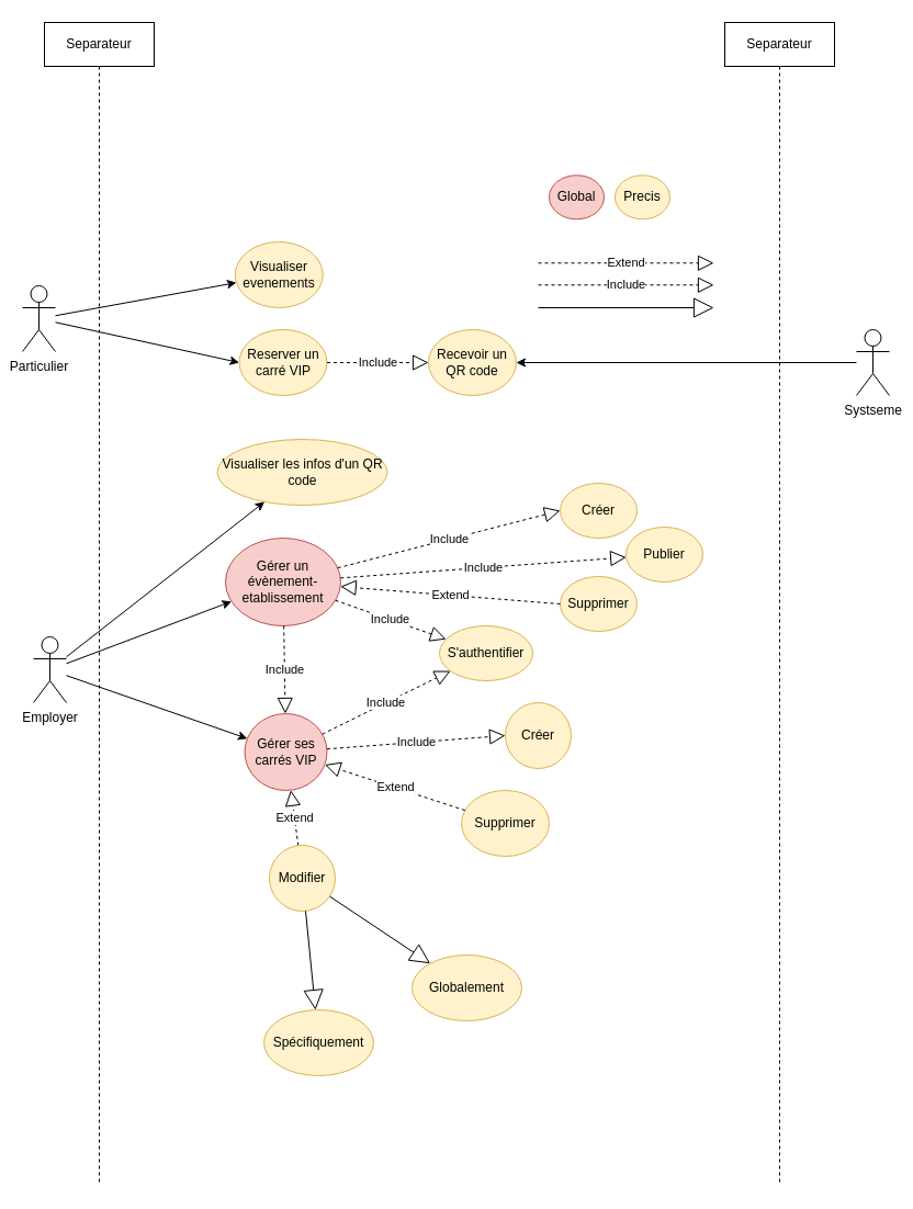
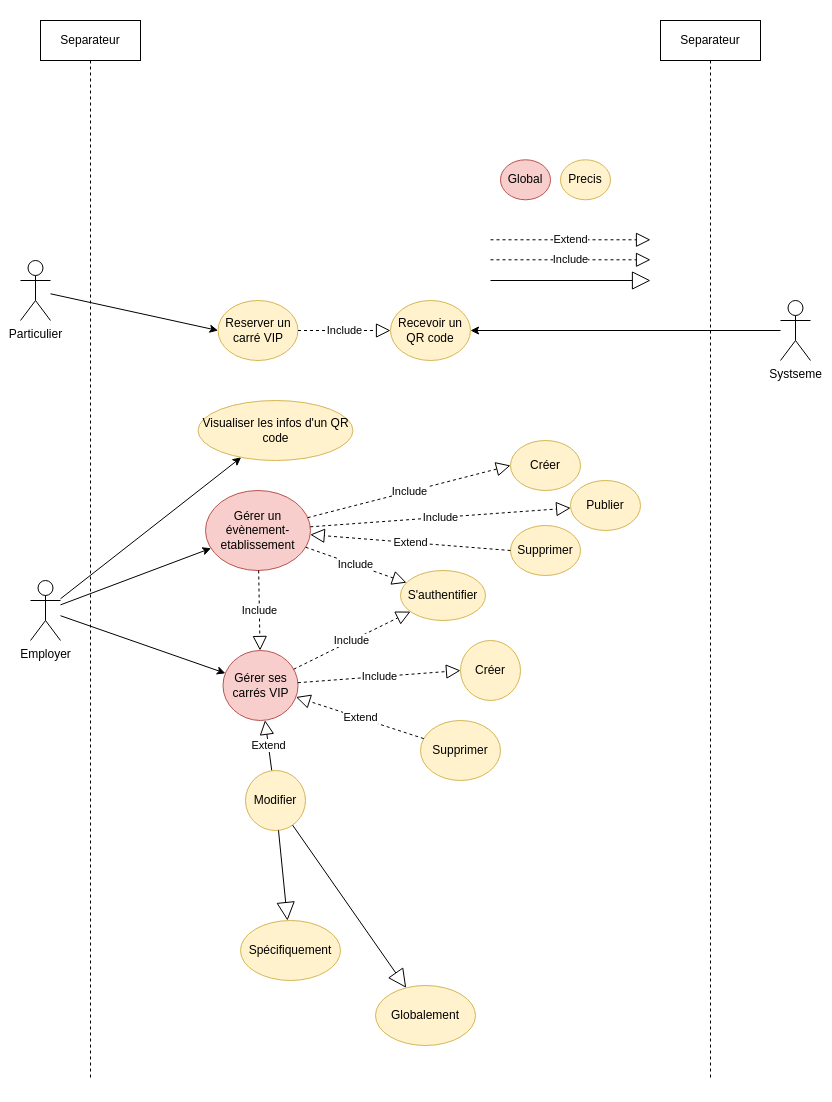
  <mxCell id="0" />
  <mxCell id="1" parent="0" />
  <mxCell id="2" style="edgeStyle=none;html=1;entryX=0;entryY=0.5;entryDx=0;entryDy=0;" parent="1" source="31" target="3" edge="1"><mxGeometry relative="1" as="geometry" /></mxCell>
  <mxCell id="3" value="Reserver un carré VIP" style="ellipse;whiteSpace=wrap;html=1;fillColor=#fff2cc;strokeColor=#d6b656;" parent="1" vertex="1"><mxGeometry x="217.5" y="300" width="80" height="60" as="geometry" /></mxCell>
  <mxCell id="4" value="Visualiser les infos d'un QR code" style="ellipse;whiteSpace=wrap;html=1;fillColor=#fff2cc;strokeColor=#d6b656;" parent="1" vertex="1"><mxGeometry x="197.5" y="400" width="155" height="60" as="geometry" /></mxCell>
  <mxCell id="5" value="Gérer un évènement-etablissement" style="ellipse;whiteSpace=wrap;html=1;fillColor=#f8cecc;strokeColor=#b85450;" parent="1" vertex="1"><mxGeometry x="205" y="490" width="105" height="80" as="geometry" /></mxCell>
  <mxCell id="6" value="Gérer ses carrés VIP" style="ellipse;whiteSpace=wrap;html=1;fillColor=#f8cecc;strokeColor=#b85450;" parent="1" vertex="1"><mxGeometry x="222.5" y="650" width="75" height="70" as="geometry" /></mxCell>
  <mxCell id="7" value="Créer" style="ellipse;whiteSpace=wrap;html=1;fillColor=#fff2cc;strokeColor=#d6b656;" parent="1" vertex="1"><mxGeometry x="510" y="440" width="70" height="50" as="geometry" /></mxCell>
  <mxCell id="8" value="Supprimer" style="ellipse;whiteSpace=wrap;html=1;fillColor=#fff2cc;strokeColor=#d6b656;" parent="1" vertex="1"><mxGeometry x="510" y="525" width="70" height="50" as="geometry" /></mxCell>
  <mxCell id="9" value="Créer" style="ellipse;whiteSpace=wrap;html=1;fillColor=#fff2cc;strokeColor=#d6b656;" parent="1" vertex="1"><mxGeometry x="460" y="640" width="60" height="60" as="geometry" /></mxCell>
  <mxCell id="10" value="Extend" style="endArrow=block;dashed=1;endFill=0;endSize=12;html=1;" parent="1" edge="1"><mxGeometry width="160" relative="1" as="geometry"><mxPoint x="490" y="239.29" as="sourcePoint" /><mxPoint x="650" y="239.29" as="targetPoint" /></mxGeometry></mxCell>
  <mxCell id="11" value="Include" style="endArrow=block;dashed=1;endFill=0;endSize=12;html=1;" parent="1" edge="1"><mxGeometry width="160" relative="1" as="geometry"><mxPoint x="490" y="259.29" as="sourcePoint" /><mxPoint x="650" y="259.29" as="targetPoint" /></mxGeometry></mxCell>
  <mxCell id="12" value="Include" style="endArrow=block;dashed=1;endFill=0;endSize=12;html=1;entryX=0;entryY=0.5;entryDx=0;entryDy=0;" parent="1" source="5" target="7" edge="1"><mxGeometry width="160" relative="1" as="geometry"><mxPoint x="360" y="510" as="sourcePoint" /><mxPoint x="520" y="510" as="targetPoint" /></mxGeometry></mxCell>
  <mxCell id="13" value="Extend" style="endArrow=block;dashed=1;endFill=0;endSize=12;html=1;exitX=0;exitY=0.5;exitDx=0;exitDy=0;" parent="1" source="8" target="5" edge="1"><mxGeometry width="160" relative="1" as="geometry"><mxPoint x="620" y="340" as="sourcePoint" /><mxPoint x="780" y="340" as="targetPoint" /></mxGeometry></mxCell>
- <mxCell id="14" value="Extend" style="endArrow=block;dashed=1;endFill=0;endSize=12;html=1;" parent="1" source="20" target="6" edge="1"><mxGeometry width="160" relative="1" as="geometry"><mxPoint x="630" y="350" as="sourcePoint" /><mxPoint x="790" y="350" as="targetPoint" /></mxGeometry></mxCell>
+ <mxCell id="14" value="Extend" style="endArrow=block;dashed=0;endFill=0;endSize=12;html=1;" parent="1" source="20" target="6" edge="1"><mxGeometry width="160" relative="1" as="geometry"><mxPoint x="630" y="350" as="sourcePoint" /><mxPoint x="790" y="350" as="targetPoint" /></mxGeometry></mxCell>
  <mxCell id="15" value="Include" style="endArrow=block;dashed=1;endFill=0;endSize=12;html=1;entryX=0;entryY=0.5;entryDx=0;entryDy=0;" parent="1" source="6" target="9" edge="1"><mxGeometry width="160" relative="1" as="geometry"><mxPoint x="620" y="360" as="sourcePoint" /><mxPoint x="780" y="360" as="targetPoint" /></mxGeometry></mxCell>
  <mxCell id="16" value="Precis" style="ellipse;whiteSpace=wrap;html=1;fillColor=#fff2cc;strokeColor=#d6b656;" parent="1" vertex="1"><mxGeometry x="560" y="159.29" width="50" height="40" as="geometry" /></mxCell>
  <mxCell id="17" value="Global" style="ellipse;whiteSpace=wrap;html=1;fillColor=#f8cecc;strokeColor=#b85450;" parent="1" vertex="1"><mxGeometry x="500" y="159.29" width="50" height="40" as="geometry" /></mxCell>
  <mxCell id="18" value="Include" style="endArrow=block;dashed=1;endFill=0;endSize=12;html=1;" parent="1" source="5" target="6" edge="1"><mxGeometry width="160" relative="1" as="geometry"><mxPoint x="520" y="590" as="sourcePoint" /><mxPoint x="680" y="590" as="targetPoint" /></mxGeometry></mxCell>
  <mxCell id="19" value="Supprimer" style="ellipse;whiteSpace=wrap;html=1;fillColor=#fff2cc;strokeColor=#d6b656;" parent="1" vertex="1"><mxGeometry x="420" y="720" width="80" height="60" as="geometry" /></mxCell>
  <mxCell id="20" value="Modifier" style="ellipse;whiteSpace=wrap;html=1;fillColor=#fff2cc;strokeColor=#d6b656;" parent="1" vertex="1"><mxGeometry x="245" y="770" width="60" height="60" as="geometry" /></mxCell>
  <mxCell id="21" value="Extend" style="endArrow=block;dashed=1;endFill=0;endSize=12;html=1;" parent="1" source="19" target="6" edge="1"><mxGeometry width="160" relative="1" as="geometry"><mxPoint x="410.341" y="684.513" as="sourcePoint" /><mxPoint x="317.025" y="699.446" as="targetPoint" /></mxGeometry></mxCell>
  <mxCell id="22" value="Publier" style="ellipse;whiteSpace=wrap;html=1;fillColor=#fff2cc;strokeColor=#d6b656;" parent="1" vertex="1"><mxGeometry x="570" y="480" width="70" height="50" as="geometry" /></mxCell>
  <mxCell id="23" value="Include" style="endArrow=block;dashed=1;endFill=0;endSize=12;html=1;" parent="1" source="5" target="22" edge="1"><mxGeometry width="160" relative="1" as="geometry"><mxPoint x="312.325" y="519.176" as="sourcePoint" /><mxPoint x="450" y="455" as="targetPoint" /></mxGeometry></mxCell>
- <mxCell id="24" value="Visualiser evenements" style="ellipse;whiteSpace=wrap;html=1;fillColor=#fff2cc;strokeColor=#d6b656;" parent="1" vertex="1"><mxGeometry x="213.75" y="220" width="80" height="60" as="geometry" /></mxCell>
- <mxCell id="25" style="edgeStyle=none;html=1;" parent="1" source="31" target="24" edge="1"><mxGeometry relative="1" as="geometry"><mxPoint x="70" y="370" as="sourcePoint" /><mxPoint x="230" y="320" as="targetPoint" /></mxGeometry></mxCell>
  <mxCell id="26" value="Recevoir un QR code" style="ellipse;whiteSpace=wrap;html=1;fillColor=#fff2cc;strokeColor=#d6b656;" parent="1" vertex="1"><mxGeometry x="390" y="300" width="80" height="60" as="geometry" /></mxCell>
  <mxCell id="27" style="edgeStyle=none;html=1;" parent="1" source="28" target="26" edge="1"><mxGeometry relative="1" as="geometry" /></mxCell>
  <mxCell id="28" value="Systseme" style="shape=umlActor;verticalLabelPosition=bottom;verticalAlign=top;html=1;" parent="1" vertex="1"><mxGeometry x="780" y="300" width="30" height="60" as="geometry" /></mxCell>
  <mxCell id="29" value="Separateur" style="shape=umlLifeline;perimeter=lifelinePerimeter;whiteSpace=wrap;html=1;container=1;collapsible=0;recursiveResize=0;outlineConnect=0;" parent="1" vertex="1"><mxGeometry x="40" y="20" width="100" height="1060" as="geometry" /></mxCell>
  <mxCell id="30" value="Employer" style="shape=umlActor;verticalLabelPosition=bottom;verticalAlign=top;html=1;" parent="29" vertex="1"><mxGeometry x="-10" y="560" width="30" height="60" as="geometry" /></mxCell>
  <mxCell id="31" value="Particulier" style="shape=umlActor;verticalLabelPosition=bottom;verticalAlign=top;html=1;" parent="29" vertex="1"><mxGeometry x="-20" y="240" width="30" height="60" as="geometry" /></mxCell>
  <mxCell id="32" value="Separateur" style="shape=umlLifeline;perimeter=lifelinePerimeter;whiteSpace=wrap;html=1;container=1;collapsible=0;recursiveResize=0;outlineConnect=0;" parent="1" vertex="1"><mxGeometry x="660" y="20" width="100" height="1060" as="geometry" /></mxCell>
  <mxCell id="33" value="S'authentifier" style="ellipse;whiteSpace=wrap;html=1;fillColor=#fff2cc;strokeColor=#d6b656;" parent="1" vertex="1"><mxGeometry x="400" y="570" width="85" height="50" as="geometry" /></mxCell>
  <mxCell id="34" value="Include" style="endArrow=block;dashed=1;endFill=0;endSize=12;html=1;" parent="1" source="5" target="33" edge="1"><mxGeometry width="160" relative="1" as="geometry"><mxPoint x="268.013" y="579.998" as="sourcePoint" /><mxPoint x="269.65" y="660.002" as="targetPoint" /></mxGeometry></mxCell>
  <mxCell id="35" value="Include" style="endArrow=block;dashed=1;endFill=0;endSize=12;html=1;" parent="1" source="6" target="33" edge="1"><mxGeometry width="160" relative="1" as="geometry"><mxPoint x="278.013" y="589.998" as="sourcePoint" /><mxPoint x="279.65" y="670.002" as="targetPoint" /></mxGeometry></mxCell>
  <mxCell id="36" value="Include" style="endArrow=block;dashed=1;endFill=0;endSize=12;html=1;" parent="1" source="3" target="26" edge="1"><mxGeometry width="160" relative="1" as="geometry"><mxPoint x="312.284" y="519.126" as="sourcePoint" /><mxPoint x="340" y="400" as="targetPoint" /></mxGeometry></mxCell>
  <mxCell id="37" style="edgeStyle=none;html=1;" parent="1" source="30" target="4" edge="1"><mxGeometry relative="1" as="geometry" /></mxCell>
  <mxCell id="38" style="edgeStyle=none;html=1;" parent="1" source="30" target="5" edge="1"><mxGeometry relative="1" as="geometry" /></mxCell>
  <mxCell id="39" style="edgeStyle=none;html=1;" parent="1" source="30" target="6" edge="1"><mxGeometry relative="1" as="geometry" /></mxCell>
  <mxCell id="40" value="" style="endArrow=block;endSize=16;endFill=0;html=1;" parent="1" edge="1"><mxGeometry width="160" relative="1" as="geometry"><mxPoint x="490" y="280" as="sourcePoint" /><mxPoint x="650" y="280" as="targetPoint" /></mxGeometry></mxCell>
  <mxCell id="41" value="" style="endArrow=block;endSize=16;endFill=0;html=1;" parent="1" source="20" target="43" edge="1"><mxGeometry width="160" relative="1" as="geometry"><mxPoint x="380" y="930" as="sourcePoint" /><mxPoint x="540" y="930" as="targetPoint" /></mxGeometry></mxCell>
  <mxCell id="42" value="Spécifiquement" style="ellipse;whiteSpace=wrap;html=1;fillColor=#fff2cc;strokeColor=#d6b656;" parent="1" vertex="1"><mxGeometry x="240" y="920" width="100" height="60" as="geometry" /></mxCell>
- <mxCell id="43" value="Globalement" style="ellipse;whiteSpace=wrap;html=1;fillColor=#fff2cc;strokeColor=#d6b656;" parent="1" vertex="1"><mxGeometry x="375" y="870" width="100" height="60" as="geometry" /></mxCell>
+ <mxCell id="43" value="Globalement" style="ellipse;whiteSpace=wrap;html=1;fillColor=#fff2cc;strokeColor=#d6b656;" parent="1" vertex="1"><mxGeometry x="375" y="985" width="100" height="60" as="geometry" /></mxCell>
  <mxCell id="44" value="" style="endArrow=block;endSize=16;endFill=0;html=1;" parent="1" source="20" target="42" edge="1"><mxGeometry width="160" relative="1" as="geometry"><mxPoint x="386.46" y="835.081" as="sourcePoint" /><mxPoint x="416.968" y="882.019" as="targetPoint" /></mxGeometry></mxCell>
